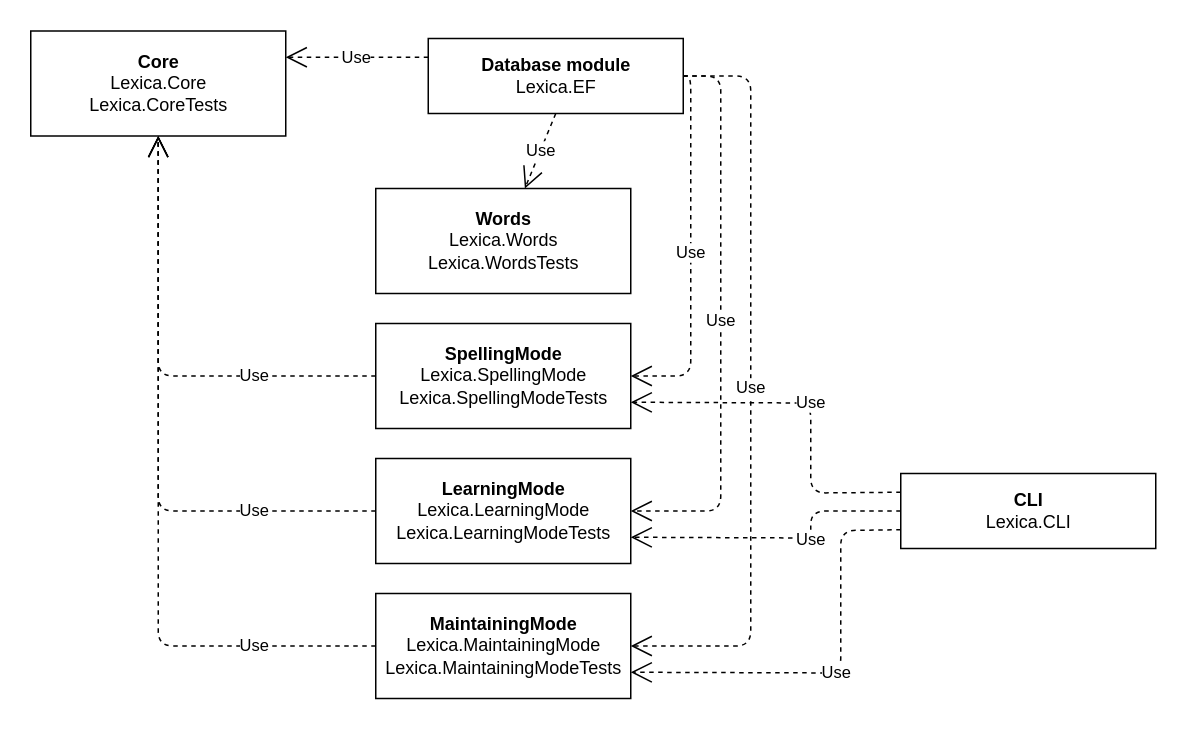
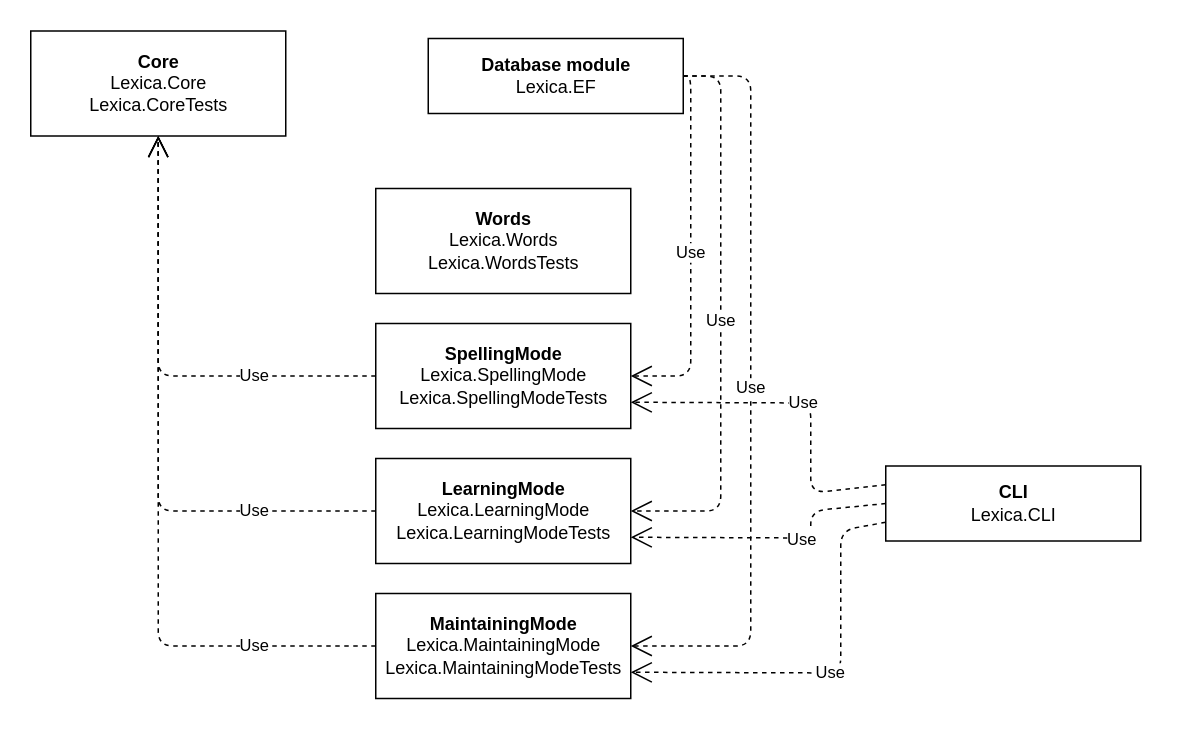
  <mxCell id="0" />
  <mxCell id="1" parent="0" />
  <mxCell id="2" value="&lt;b&gt;Core&lt;/b&gt;&lt;br&gt;Lexica.Core&lt;br&gt;Lexica.CoreTests" style="html=1;" parent="1" vertex="1"><mxGeometry x="20" y="20" width="170" height="70" as="geometry" /></mxCell>
  <mxCell id="3" value="&lt;b&gt;Database module&lt;/b&gt;&lt;br&gt;Lexica.EF" style="html=1;" parent="1" vertex="1"><mxGeometry x="285" y="25" width="170" height="50" as="geometry" /></mxCell>
  <mxCell id="4" value="&lt;b&gt;SpellingMode&lt;/b&gt;&lt;br&gt;Lexica.SpellingMode&lt;br&gt;Lexica.SpellingModeTests" style="html=1;" parent="1" vertex="1"><mxGeometry x="250" y="215" width="170" height="70" as="geometry" /></mxCell>
- <mxCell id="5" value="&lt;b&gt;CLI&lt;/b&gt;&lt;br&gt;Lexica.CLI" style="html=1;" parent="1" vertex="1"><mxGeometry x="600" y="315" width="170" height="50" as="geometry" /></mxCell>
+ <mxCell id="5" value="&lt;b&gt;CLI&lt;/b&gt;&lt;br&gt;Lexica.CLI" style="html=1;" parent="1" vertex="1"><mxGeometry x="590" y="310" width="170" height="50" as="geometry" /></mxCell>
  <mxCell id="6" value="&lt;b&gt;LearningMode&lt;/b&gt;&lt;br&gt;Lexica.LearningMode&lt;br&gt;Lexica.LearningModeTests" style="html=1;" parent="1" vertex="1"><mxGeometry x="250" y="305" width="170" height="70" as="geometry" /></mxCell>
  <mxCell id="7" value="&lt;b&gt;MaintainingMode&lt;/b&gt;&lt;br&gt;Lexica.MaintainingMode&lt;br&gt;Lexica.MaintainingModeTests" style="html=1;" parent="1" vertex="1"><mxGeometry x="250" y="395" width="170" height="70" as="geometry" /></mxCell>
  <mxCell id="8" value="&lt;b&gt;Words&lt;/b&gt;&lt;br&gt;Lexica.Words&lt;br&gt;Lexica.WordsTests" style="html=1;" parent="1" vertex="1"><mxGeometry x="250" y="125" width="170" height="70" as="geometry" /></mxCell>
  <mxCell id="9" value="Use" style="endArrow=open;endSize=12;dashed=1;html=1;exitX=0;exitY=0.5;exitDx=0;exitDy=0;entryX=0.5;entryY=1;entryDx=0;entryDy=0;" parent="1" source="4" target="2" edge="1"><mxGeometry x="-0.467" width="160" relative="1" as="geometry"><mxPoint x="20" y="285" as="sourcePoint" /><mxPoint x="150" y="165" as="targetPoint" /><Array as="points"><mxPoint x="105" y="250" /></Array><mxPoint as="offset" /></mxGeometry></mxCell>
  <mxCell id="10" value="Use" style="endArrow=open;endSize=12;dashed=1;html=1;exitX=0;exitY=0.5;exitDx=0;exitDy=0;entryX=0.5;entryY=1;entryDx=0;entryDy=0;" parent="1" source="6" target="2" edge="1"><mxGeometry x="-0.59" width="160" relative="1" as="geometry"><mxPoint x="70" y="295" as="sourcePoint" /><mxPoint x="230" y="295" as="targetPoint" /><Array as="points"><mxPoint x="105" y="340" /></Array><mxPoint as="offset" /></mxGeometry></mxCell>
  <mxCell id="11" value="Use" style="endArrow=open;endSize=12;dashed=1;html=1;exitX=0;exitY=0.5;exitDx=0;exitDy=0;entryX=0.5;entryY=1;entryDx=0;entryDy=0;" parent="1" source="7" target="2" edge="1"><mxGeometry x="-0.667" width="160" relative="1" as="geometry"><mxPoint x="30" y="335" as="sourcePoint" /><mxPoint x="190" y="335" as="targetPoint" /><Array as="points"><mxPoint x="105" y="430" /></Array><mxPoint as="offset" /></mxGeometry></mxCell>
- <mxCell id="12" value="Use" style="endArrow=open;endSize=12;dashed=1;html=1;exitX=0.5;exitY=1;exitDx=0;exitDy=0;" parent="1" source="3" target="8" edge="1"><mxGeometry width="160" relative="1" as="geometry"><mxPoint x="520" y="75" as="sourcePoint" /><mxPoint x="680" y="75" as="targetPoint" /></mxGeometry></mxCell>
  <mxCell id="13" value="Use" style="endArrow=open;endSize=12;dashed=1;html=1;exitX=1;exitY=0.5;exitDx=0;exitDy=0;entryX=1;entryY=0.5;entryDx=0;entryDy=0;" parent="1" source="3" target="4" edge="1"><mxGeometry width="160" relative="1" as="geometry"><mxPoint x="430" y="72.5" as="sourcePoint" /><mxPoint x="430" y="152.5" as="targetPoint" /><Array as="points"><mxPoint x="460" y="50" /><mxPoint x="460" y="250" /></Array></mxGeometry></mxCell>
  <mxCell id="14" value="Use" style="endArrow=open;endSize=12;dashed=1;html=1;exitX=1;exitY=0.5;exitDx=0;exitDy=0;entryX=1;entryY=0.5;entryDx=0;entryDy=0;" parent="1" source="3" target="6" edge="1"><mxGeometry width="160" relative="1" as="geometry"><mxPoint x="430" y="72.5" as="sourcePoint" /><mxPoint x="430" y="260" as="targetPoint" /><Array as="points"><mxPoint x="480" y="50" /><mxPoint x="480" y="340" /></Array></mxGeometry></mxCell>
  <mxCell id="15" value="Use" style="endArrow=open;endSize=12;dashed=1;html=1;exitX=1;exitY=0.5;exitDx=0;exitDy=0;entryX=1;entryY=0.5;entryDx=0;entryDy=0;" parent="1" source="3" target="7" edge="1"><mxGeometry width="160" relative="1" as="geometry"><mxPoint x="430" y="72.5" as="sourcePoint" /><mxPoint x="430" y="350" as="targetPoint" /><Array as="points"><mxPoint x="500" y="50" /><mxPoint x="500" y="430" /></Array></mxGeometry></mxCell>
  <mxCell id="16" value="Use" style="endArrow=open;endSize=12;dashed=1;html=1;exitX=0;exitY=0.25;exitDx=0;exitDy=0;entryX=1;entryY=0.75;entryDx=0;entryDy=0;" parent="1" source="5" target="4" edge="1"><mxGeometry width="160" relative="1" as="geometry"><mxPoint x="620" y="405" as="sourcePoint" /><mxPoint x="780" y="405" as="targetPoint" /><Array as="points"><mxPoint x="540" y="328" /><mxPoint x="540" y="268" /></Array></mxGeometry></mxCell>
  <mxCell id="17" value="Use" style="endArrow=open;endSize=12;dashed=1;html=1;exitX=0;exitY=0.5;exitDx=0;exitDy=0;entryX=1;entryY=0.75;entryDx=0;entryDy=0;" parent="1" source="5" target="6" edge="1"><mxGeometry x="-0.217" width="160" relative="1" as="geometry"><mxPoint x="550" y="405" as="sourcePoint" /><mxPoint x="710" y="405" as="targetPoint" /><Array as="points"><mxPoint x="540" y="340" /><mxPoint x="540" y="358" /></Array><mxPoint y="1" as="offset" /></mxGeometry></mxCell>
  <mxCell id="18" value="Use" style="endArrow=open;endSize=12;dashed=1;html=1;exitX=0;exitY=0.75;exitDx=0;exitDy=0;entryX=1;entryY=0.75;entryDx=0;entryDy=0;" parent="1" source="5" target="7" edge="1"><mxGeometry width="160" relative="1" as="geometry"><mxPoint x="550" y="485" as="sourcePoint" /><mxPoint x="710" y="485" as="targetPoint" /><Array as="points"><mxPoint x="560" y="353" /><mxPoint x="560" y="448" /></Array></mxGeometry></mxCell>
- <mxCell id="19" value="Use" style="endArrow=open;endSize=12;dashed=1;html=1;exitX=0;exitY=0.25;exitDx=0;exitDy=0;entryX=1;entryY=0.25;entryDx=0;entryDy=0;" edge="1" parent="1" source="3" target="2"><mxGeometry width="160" relative="1" as="geometry"><mxPoint x="345" y="85" as="sourcePoint" /><mxPoint x="345" y="135" as="targetPoint" /></mxGeometry></mxCell>
